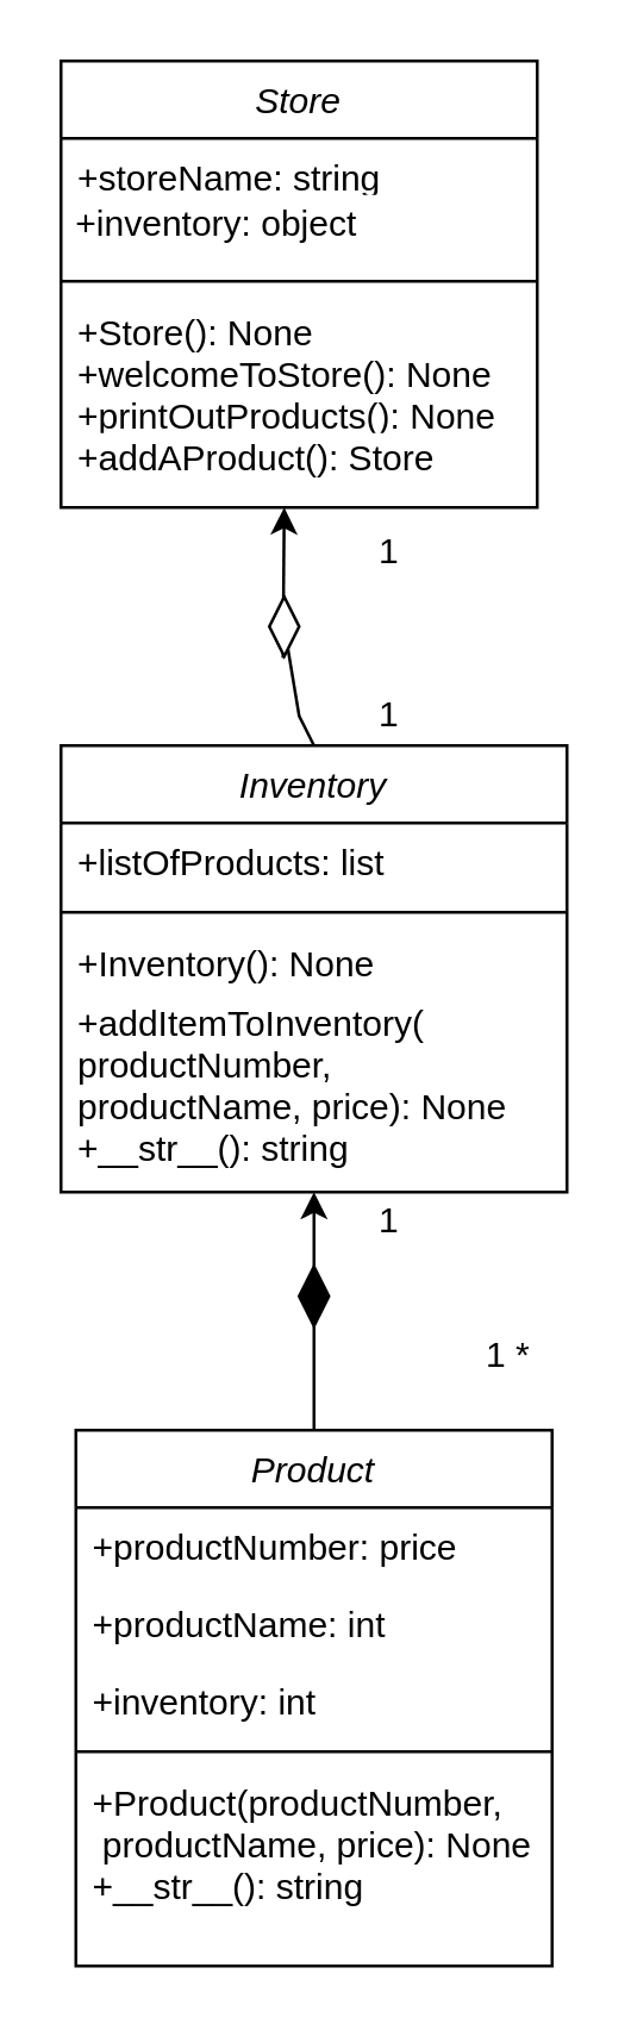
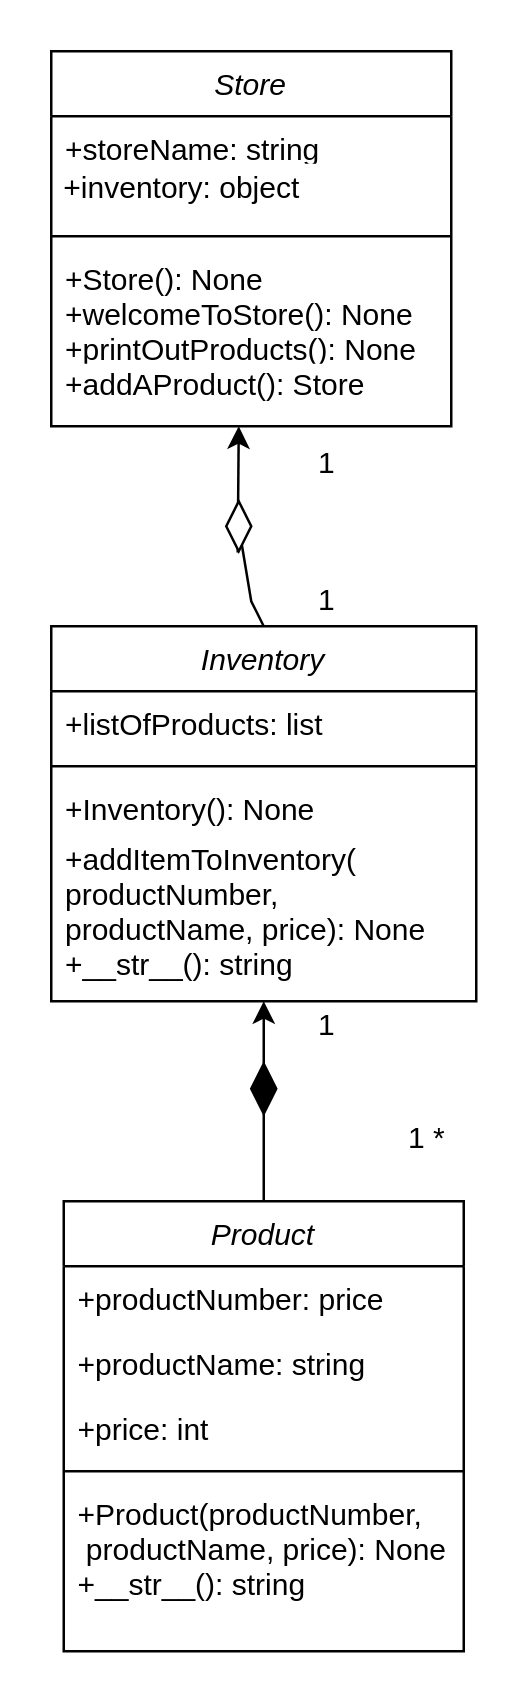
  <mxCell id="0" />
  <mxCell id="1" parent="0" />
  <mxCell id="2" value="Store&#10;" style="swimlane;fontStyle=2;align=center;verticalAlign=top;childLayout=stackLayout;horizontal=1;startSize=26;horizontalStack=0;resizeParent=1;resizeLast=0;collapsible=1;marginBottom=0;rounded=0;shadow=0;strokeWidth=1;" parent="1" vertex="1"><mxGeometry x="20" y="20" width="160" height="150" as="geometry"><mxRectangle x="230" y="140" width="160" height="26" as="alternateBounds" /></mxGeometry></mxCell>
  <mxCell id="3" value="+storeName: string" style="text;align=left;verticalAlign=top;spacingLeft=4;spacingRight=4;overflow=hidden;rotatable=0;points=[[0,0.5],[1,0.5]];portConstraint=eastwest;" parent="2" vertex="1"><mxGeometry y="26" width="160" height="14" as="geometry" /></mxCell>
  <mxCell id="4" value="&amp;nbsp;+inventory: object" style="text;html=1;align=left;verticalAlign=middle;resizable=0;points=[];autosize=1;strokeColor=none;fillColor=none;" vertex="1" parent="2"><mxGeometry y="40" width="160" height="30" as="geometry" /></mxCell>
  <mxCell id="5" value="" style="line;html=1;strokeWidth=1;align=left;verticalAlign=middle;spacingTop=-1;spacingLeft=3;spacingRight=3;rotatable=0;labelPosition=right;points=[];portConstraint=eastwest;" parent="2" vertex="1"><mxGeometry y="70" width="160" height="8" as="geometry" /></mxCell>
  <mxCell id="6" value="+Store(): None&#10;+welcomeToStore(): None&#10;+printOutProducts(): None" style="text;align=left;verticalAlign=top;spacingLeft=4;spacingRight=4;overflow=hidden;rotatable=0;points=[[0,0.5],[1,0.5]];portConstraint=eastwest;" parent="2" vertex="1"><mxGeometry y="78" width="160" height="42" as="geometry" /></mxCell>
  <mxCell id="7" value="+addAProduct(): Store" style="text;align=left;verticalAlign=top;spacingLeft=4;spacingRight=4;overflow=hidden;rotatable=0;points=[[0,0.5],[1,0.5]];portConstraint=eastwest;" vertex="1" parent="2"><mxGeometry y="120" width="160" height="20" as="geometry" /></mxCell>
  <mxCell id="8" value="Inventory&#10;" style="swimlane;fontStyle=2;align=center;verticalAlign=top;childLayout=stackLayout;horizontal=1;startSize=26;horizontalStack=0;resizeParent=1;resizeLast=0;collapsible=1;marginBottom=0;rounded=0;shadow=0;strokeWidth=1;" vertex="1" parent="1"><mxGeometry x="20" y="250" width="170" height="150" as="geometry"><mxRectangle x="230" y="140" width="160" height="26" as="alternateBounds" /></mxGeometry></mxCell>
  <mxCell id="9" value="+listOfProducts: list" style="text;align=left;verticalAlign=top;spacingLeft=4;spacingRight=4;overflow=hidden;rotatable=0;points=[[0,0.5],[1,0.5]];portConstraint=eastwest;" vertex="1" parent="8"><mxGeometry y="26" width="170" height="26" as="geometry" /></mxCell>
  <mxCell id="10" value="" style="line;html=1;strokeWidth=1;align=left;verticalAlign=middle;spacingTop=-1;spacingLeft=3;spacingRight=3;rotatable=0;labelPosition=right;points=[];portConstraint=eastwest;" vertex="1" parent="8"><mxGeometry y="52" width="170" height="8" as="geometry" /></mxCell>
  <mxCell id="11" value="+Inventory(): None&#10;" style="text;align=left;verticalAlign=top;spacingLeft=4;spacingRight=4;overflow=hidden;rotatable=0;points=[[0,0.5],[1,0.5]];portConstraint=eastwest;" vertex="1" parent="8"><mxGeometry y="60" width="170" height="20" as="geometry" /></mxCell>
  <mxCell id="12" value="+addItemToInventory(&#10;productNumber, &#10;productName, price): None&#10;+__str__(): string&#10;" style="text;align=left;verticalAlign=top;spacingLeft=4;spacingRight=4;overflow=hidden;rotatable=0;points=[[0,0.5],[1,0.5]];portConstraint=eastwest;" vertex="1" parent="8"><mxGeometry y="80" width="170" height="64" as="geometry" /></mxCell>
  <mxCell id="13" value="Product" style="swimlane;fontStyle=2;align=center;verticalAlign=top;childLayout=stackLayout;horizontal=1;startSize=26;horizontalStack=0;resizeParent=1;resizeLast=0;collapsible=1;marginBottom=0;rounded=0;shadow=0;strokeWidth=1;" vertex="1" parent="1"><mxGeometry x="25" y="480" width="160" height="180" as="geometry"><mxRectangle x="230" y="140" width="160" height="26" as="alternateBounds" /></mxGeometry></mxCell>
  <mxCell id="14" value="+productNumber: price&#10;" style="text;align=left;verticalAlign=top;spacingLeft=4;spacingRight=4;overflow=hidden;rotatable=0;points=[[0,0.5],[1,0.5]];portConstraint=eastwest;" vertex="1" parent="13"><mxGeometry y="26" width="160" height="26" as="geometry" /></mxCell>
- <mxCell id="15" value="+productName: int" style="text;align=left;verticalAlign=top;spacingLeft=4;spacingRight=4;overflow=hidden;rotatable=0;points=[[0,0.5],[1,0.5]];portConstraint=eastwest;rounded=0;shadow=0;html=0;" vertex="1" parent="13"><mxGeometry y="52" width="160" height="26" as="geometry" /></mxCell>
- <mxCell id="16" value="+inventory: int" style="text;align=left;verticalAlign=top;spacingLeft=4;spacingRight=4;overflow=hidden;rotatable=0;points=[[0,0.5],[1,0.5]];portConstraint=eastwest;rounded=0;shadow=0;html=0;" vertex="1" parent="13"><mxGeometry y="78" width="160" height="26" as="geometry" /></mxCell>
+ <mxCell id="15" value="+productName: string" style="text;align=left;verticalAlign=top;spacingLeft=4;spacingRight=4;overflow=hidden;rotatable=0;points=[[0,0.5],[1,0.5]];portConstraint=eastwest;rounded=0;shadow=0;html=0;" vertex="1" parent="13"><mxGeometry y="52" width="160" height="26" as="geometry" /></mxCell>
+ <mxCell id="16" value="+price: int" style="text;align=left;verticalAlign=top;spacingLeft=4;spacingRight=4;overflow=hidden;rotatable=0;points=[[0,0.5],[1,0.5]];portConstraint=eastwest;rounded=0;shadow=0;html=0;" vertex="1" parent="13"><mxGeometry y="78" width="160" height="26" as="geometry" /></mxCell>
  <mxCell id="17" value="" style="line;html=1;strokeWidth=1;align=left;verticalAlign=middle;spacingTop=-1;spacingLeft=3;spacingRight=3;rotatable=0;labelPosition=right;points=[];portConstraint=eastwest;" vertex="1" parent="13"><mxGeometry y="104" width="160" height="8" as="geometry" /></mxCell>
  <mxCell id="18" value="+Product(productNumber,&#10; productName, price): None&#10;+__str__(): string" style="text;align=left;verticalAlign=top;spacingLeft=4;spacingRight=4;overflow=hidden;rotatable=0;points=[[0,0.5],[1,0.5]];portConstraint=eastwest;" vertex="1" parent="13"><mxGeometry y="112" width="160" height="68" as="geometry" /></mxCell>
  <mxCell id="19" value="" style="endArrow=classic;html=1;rounded=0;exitX=0.459;exitY=1.025;exitDx=0;exitDy=0;exitPerimeter=0;startArrow=none;" edge="1" parent="1" source="20"><mxGeometry width="50" height="50" relative="1" as="geometry"><mxPoint x="200" y="370" as="sourcePoint" /><mxPoint x="95" y="170" as="targetPoint" /></mxGeometry></mxCell>
  <mxCell id="20" value="" style="rhombus;whiteSpace=wrap;html=1;" vertex="1" parent="1"><mxGeometry x="90" y="200" width="10" height="20" as="geometry" /></mxCell>
  <mxCell id="21" value="" style="endArrow=none;html=1;rounded=0;exitX=0.5;exitY=0;exitDx=0;exitDy=0;" edge="1" parent="1" source="8" target="20"><mxGeometry width="50" height="50" relative="1" as="geometry"><mxPoint x="93.44" y="171.5" as="sourcePoint" /><mxPoint x="96.931" y="250" as="targetPoint" /><Array as="points"><mxPoint x="100" y="240" /></Array></mxGeometry></mxCell>
  <mxCell id="22" value="" style="endArrow=classic;html=1;rounded=0;entryX=0.5;entryY=1;entryDx=0;entryDy=0;startArrow=none;" edge="1" parent="1" source="23" target="8"><mxGeometry width="50" height="50" relative="1" as="geometry"><mxPoint x="190" y="670" as="sourcePoint" /><mxPoint x="240" y="620" as="targetPoint" /></mxGeometry></mxCell>
  <mxCell id="23" value="" style="rhombus;whiteSpace=wrap;html=1;fillColor=#000000;" vertex="1" parent="1"><mxGeometry x="100" y="425" width="10" height="20" as="geometry" /></mxCell>
  <mxCell id="24" value="" style="endArrow=none;html=1;rounded=0;entryX=0.5;entryY=1;entryDx=0;entryDy=0;" edge="1" parent="1" source="13" target="23"><mxGeometry width="50" height="50" relative="1" as="geometry"><mxPoint x="100" y="460" as="sourcePoint" /><mxPoint x="100" y="388" as="targetPoint" /></mxGeometry></mxCell>
  <mxCell id="25" value="1" style="text;html=1;align=center;verticalAlign=middle;resizable=0;points=[];autosize=1;strokeColor=none;fillColor=none;" vertex="1" parent="1"><mxGeometry x="115" y="225" width="30" height="30" as="geometry" /></mxCell>
  <mxCell id="26" value="1" style="text;html=1;align=center;verticalAlign=middle;resizable=0;points=[];autosize=1;strokeColor=none;fillColor=none;" vertex="1" parent="1"><mxGeometry x="115" y="395" width="30" height="30" as="geometry" /></mxCell>
  <mxCell id="27" value="1 *" style="text;html=1;align=center;verticalAlign=middle;resizable=0;points=[];autosize=1;strokeColor=none;fillColor=none;" vertex="1" parent="1"><mxGeometry x="150" y="440" width="40" height="30" as="geometry" /></mxCell>
  <mxCell id="28" value="1" style="text;html=1;align=center;verticalAlign=middle;resizable=0;points=[];autosize=1;strokeColor=none;fillColor=none;" vertex="1" parent="1"><mxGeometry x="115" y="170" width="30" height="30" as="geometry" /></mxCell>
